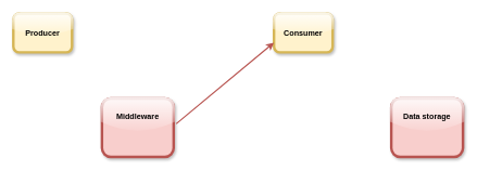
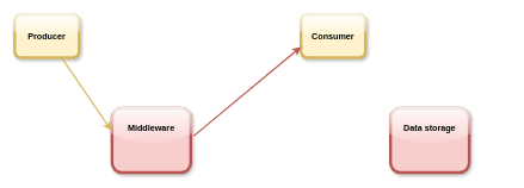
  <mxCell id="0" />
  <mxCell id="1" parent="0" />
  <mxCell id="2" value="&lt;p style=&quot;margin: 4px 0px 0px; text-align: center;&quot;&gt;&lt;br&gt;&lt;/p&gt;&lt;p style=&quot;margin: 4px 0px 0px; text-align: center;&quot;&gt;Middleware&lt;/p&gt;" style="verticalAlign=middle;align=center;overflow=fill;fontSize=12;fontFamily=Helvetica;html=1;rounded=1;fontStyle=1;strokeWidth=4;fillColor=#f8cecc;strokeColor=#b85450;shadow=1;glass=1;" parent="1" vertex="1"><mxGeometry x="156" y="151" width="110" height="90" as="geometry" /></mxCell>
  <mxCell id="3" value="Consumer" style="whiteSpace=wrap;align=center;verticalAlign=middle;fontStyle=1;strokeWidth=4;fillColor=#fff2cc;rounded=1;strokeColor=#d6b656;glass=1;shadow=1;" parent="1" vertex="1"><mxGeometry x="420" y="20" width="90" height="60" as="geometry" /></mxCell>
  <mxCell id="4" value="Producer" style="whiteSpace=wrap;align=center;verticalAlign=middle;fontStyle=1;strokeWidth=4;fillColor=#fff2cc;rounded=1;strokeColor=#d6b656;glass=1;shadow=1;" parent="1" vertex="1"><mxGeometry x="20" y="20" width="90" height="60" as="geometry" /></mxCell>
- <mxCell id="5" value="&lt;p style=&quot;margin: 4px 0px 0px; text-align: center;&quot;&gt;&lt;br&gt;&lt;/p&gt;&lt;p style=&quot;margin: 4px 0px 0px; text-align: center;&quot;&gt;Data storage&lt;/p&gt;" style="verticalAlign=middle;align=center;overflow=fill;fontSize=12;fontFamily=Helvetica;html=1;rounded=1;fontStyle=1;strokeWidth=4;fillColor=#f8cecc;strokeColor=#b85450;perimeterSpacing=0;shadow=1;glass=1;sketch=0;" parent="1" vertex="1"><mxGeometry x="600" y="151" width="110" height="90" as="geometry" /></mxCell>
+ <mxCell id="5" value="&lt;p style=&quot;margin: 4px 0px 0px; text-align: center;&quot;&gt;&lt;br&gt;&lt;/p&gt;&lt;p style=&quot;margin: 4px 0px 0px; text-align: center;&quot;&gt;Data storage&lt;/p&gt;" style="verticalAlign=middle;align=center;overflow=fill;fontSize=12;fontFamily=Helvetica;html=1;rounded=1;fontStyle=1;strokeWidth=4;fillColor=#f8cecc;strokeColor=#b85450;perimeterSpacing=0;shadow=1;glass=1;sketch=0;" parent="1" vertex="1"><mxGeometry x="545" y="151" width="110" height="90" as="geometry" /></mxCell>
  <mxCell id="6" value="" style="edgeStyle=none;noEdgeStyle=1;strokeColor=#b85450;strokeWidth=2;exitX=1.036;exitY=0.433;exitDx=0;exitDy=0;exitPerimeter=0;entryX=0;entryY=0.75;entryDx=0;entryDy=0;fillColor=#f8cecc;" parent="1" source="2" target="3" edge="1"><mxGeometry width="100" height="100" relative="1" as="geometry"><mxPoint x="-10" y="120" as="sourcePoint" /><mxPoint x="500" y="160" as="targetPoint" /></mxGeometry></mxCell>
+ <mxCell id="7" value="" style="edgeStyle=none;noEdgeStyle=1;strokeColor=#d6b656;strokeWidth=2;fillColor=#fff2cc;entryX=-0.009;entryY=0.344;entryDx=0;entryDy=0;entryPerimeter=0;" parent="1" source="4" target="2" edge="1"><mxGeometry width="100" height="100" relative="1" as="geometry"><mxPoint x="250" y="60" as="sourcePoint" /><mxPoint x="150" y="180" as="targetPoint" /></mxGeometry></mxCell>
